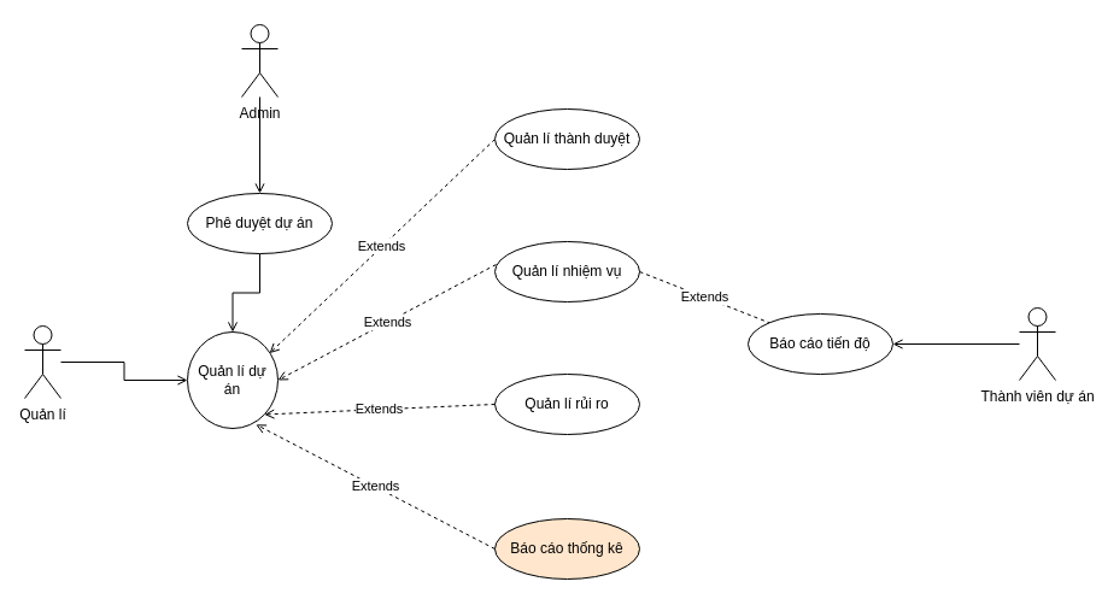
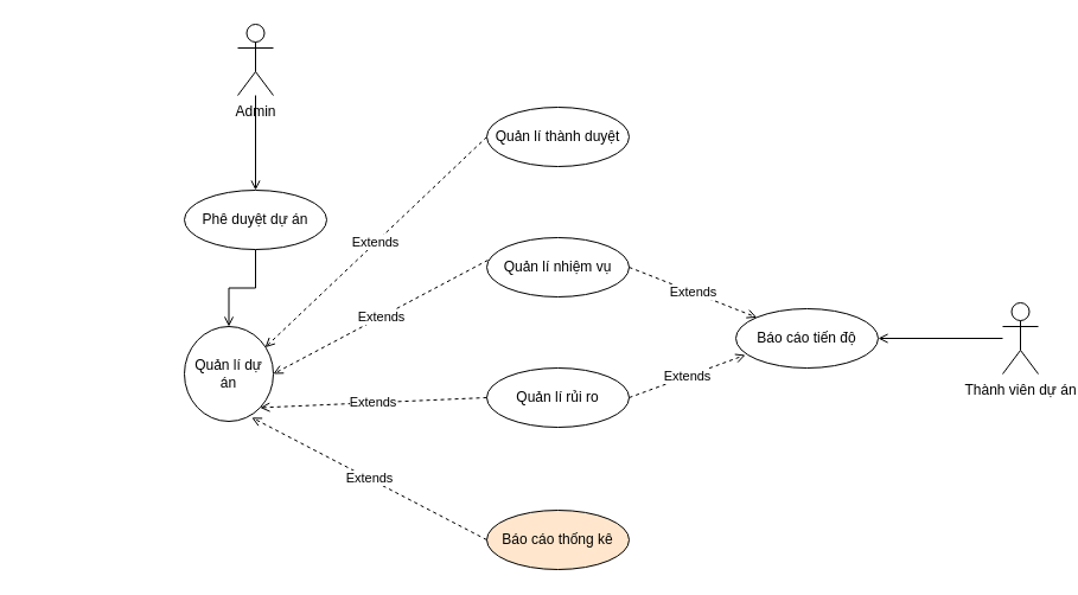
  <mxCell id="0" />
  <mxCell id="1" parent="0" />
  <mxCell id="2" style="edgeStyle=orthogonalEdgeStyle;rounded=0;orthogonalLoop=1;jettySize=auto;html=1;entryX=0.5;entryY=0;entryDx=0;entryDy=0;endArrow=open;endFill=0;" edge="1" parent="1" source="3" target="7"><mxGeometry relative="1" as="geometry" /></mxCell>
  <mxCell id="3" value="Admin&lt;br&gt;" style="shape=umlActor;verticalLabelPosition=bottom;verticalAlign=top;html=1;outlineConnect=0;" vertex="1" parent="1"><mxGeometry x="200" y="20" width="30" height="60" as="geometry" /></mxCell>
- <mxCell id="4" style="edgeStyle=orthogonalEdgeStyle;rounded=0;orthogonalLoop=1;jettySize=auto;html=1;entryX=0;entryY=0.5;entryDx=0;entryDy=0;endArrow=open;endFill=0;" edge="1" parent="1" source="5" target="8"><mxGeometry relative="1" as="geometry" /></mxCell>
- <mxCell id="5" value="Quản lí" style="shape=umlActor;verticalLabelPosition=bottom;verticalAlign=top;html=1;outlineConnect=0;" vertex="1" parent="1"><mxGeometry x="20" y="270" width="30" height="60" as="geometry" /></mxCell>
  <mxCell id="6" style="edgeStyle=orthogonalEdgeStyle;rounded=0;orthogonalLoop=1;jettySize=auto;html=1;entryX=0.5;entryY=0;entryDx=0;entryDy=0;endArrow=open;endFill=0;" edge="1" parent="1" source="7" target="8"><mxGeometry relative="1" as="geometry" /></mxCell>
  <mxCell id="7" value="Phê duyệt dự án" style="ellipse;whiteSpace=wrap;html=1;" vertex="1" parent="1"><mxGeometry x="155" y="160" width="120" height="50" as="geometry" /></mxCell>
  <mxCell id="8" value="Quản lí dự án" style="ellipse;whiteSpace=wrap;html=1;" vertex="1" parent="1"><mxGeometry x="155" y="275" width="75" height="80" as="geometry" /></mxCell>
  <mxCell id="9" value="Extends" style="endArrow=open;endFill=0;html=1;rounded=0;dashed=1;entryX=0.908;entryY=0.22;entryDx=0;entryDy=0;exitX=0;exitY=0.5;exitDx=0;exitDy=0;entryPerimeter=0;" edge="1" parent="1" source="10" target="8"><mxGeometry width="160" relative="1" as="geometry"><mxPoint x="390" y="190" as="sourcePoint" /><mxPoint x="410" y="260" as="targetPoint" /></mxGeometry></mxCell>
  <mxCell id="10" value="Quản lí thành duyệt" style="ellipse;whiteSpace=wrap;html=1;" vertex="1" parent="1"><mxGeometry x="410" y="90" width="120" height="50" as="geometry" /></mxCell>
  <mxCell id="11" value="Quản lí nhiệm vụ" style="ellipse;whiteSpace=wrap;html=1;" vertex="1" parent="1"><mxGeometry x="410" y="200" width="120" height="50" as="geometry" /></mxCell>
  <mxCell id="12" value="Quản lí rủi ro" style="ellipse;whiteSpace=wrap;html=1;" vertex="1" parent="1"><mxGeometry x="410" y="310" width="120" height="50" as="geometry" /></mxCell>
  <mxCell id="13" value="Extends" style="endArrow=open;endFill=0;html=1;rounded=0;dashed=1;exitX=0.008;exitY=0.38;exitDx=0;exitDy=0;exitPerimeter=0;entryX=1;entryY=0.5;entryDx=0;entryDy=0;" edge="1" parent="1" source="11" target="8"><mxGeometry width="160" relative="1" as="geometry"><mxPoint x="400" y="200" as="sourcePoint" /><mxPoint x="280" y="300" as="targetPoint" /></mxGeometry></mxCell>
  <mxCell id="14" value="Extends" style="endArrow=open;endFill=0;html=1;rounded=0;dashed=1;entryX=1;entryY=1;entryDx=0;entryDy=0;exitX=0;exitY=0.5;exitDx=0;exitDy=0;" edge="1" parent="1" source="12" target="8"><mxGeometry width="160" relative="1" as="geometry"><mxPoint x="380" y="420" as="sourcePoint" /><mxPoint x="295" y="320" as="targetPoint" /></mxGeometry></mxCell>
  <mxCell id="15" value="Báo cáo thống kê" style="ellipse;whiteSpace=wrap;html=1;fillColor=#ffe6cc;" vertex="1" parent="1"><mxGeometry x="410" y="430" width="120" height="50" as="geometry" /></mxCell>
  <mxCell id="16" value="Extends" style="endArrow=open;endFill=0;html=1;rounded=0;dashed=1;entryX=0.758;entryY=0.96;entryDx=0;entryDy=0;exitX=0;exitY=0.5;exitDx=0;exitDy=0;entryPerimeter=0;" edge="1" parent="1" source="15" target="8"><mxGeometry width="160" relative="1" as="geometry"><mxPoint x="420" y="355" as="sourcePoint" /><mxPoint x="267.426" y="327.678" as="targetPoint" /></mxGeometry></mxCell>
  <mxCell id="17" style="edgeStyle=orthogonalEdgeStyle;rounded=0;orthogonalLoop=1;jettySize=auto;html=1;entryX=1;entryY=0.5;entryDx=0;entryDy=0;endArrow=open;endFill=0;" edge="1" parent="1" source="18" target="19"><mxGeometry relative="1" as="geometry" /></mxCell>
  <mxCell id="18" value="Thành viên dự án" style="shape=umlActor;verticalLabelPosition=bottom;verticalAlign=top;html=1;" vertex="1" parent="1"><mxGeometry x="845" y="255" width="30" height="60" as="geometry" /></mxCell>
  <mxCell id="19" value="Báo cáo tiến độ" style="ellipse;whiteSpace=wrap;html=1;" vertex="1" parent="1"><mxGeometry x="620" y="260" width="120" height="50" as="geometry" /></mxCell>
- <mxCell id="21" value="Extends" style="endArrow=none;endFill=0;html=1;rounded=0;dashed=1;entryX=0;entryY=0;entryDx=0;entryDy=0;exitX=1;exitY=0.5;exitDx=0;exitDy=0;" edge="1" parent="1" source="11" target="19"><mxGeometry width="160" relative="1" as="geometry"><mxPoint x="430" y="355" as="sourcePoint" /><mxPoint x="277.426" y="337.678" as="targetPoint" /></mxGeometry></mxCell>
+ <mxCell id="20" value="Extends" style="endArrow=open;endFill=0;html=1;rounded=0;dashed=1;entryX=0.067;entryY=0.78;entryDx=0;entryDy=0;exitX=1;exitY=0.5;exitDx=0;exitDy=0;entryPerimeter=0;" edge="1" parent="1" source="12" target="19"><mxGeometry width="160" relative="1" as="geometry"><mxPoint x="420" y="345" as="sourcePoint" /><mxPoint x="267.426" y="327.678" as="targetPoint" /></mxGeometry></mxCell>
+ <mxCell id="21" value="Extends" style="endArrow=open;endFill=0;html=1;rounded=0;dashed=1;entryX=0;entryY=0;entryDx=0;entryDy=0;exitX=1;exitY=0.5;exitDx=0;exitDy=0;" edge="1" parent="1" source="11" target="19"><mxGeometry width="160" relative="1" as="geometry"><mxPoint x="430" y="355" as="sourcePoint" /><mxPoint x="277.426" y="337.678" as="targetPoint" /></mxGeometry></mxCell>
